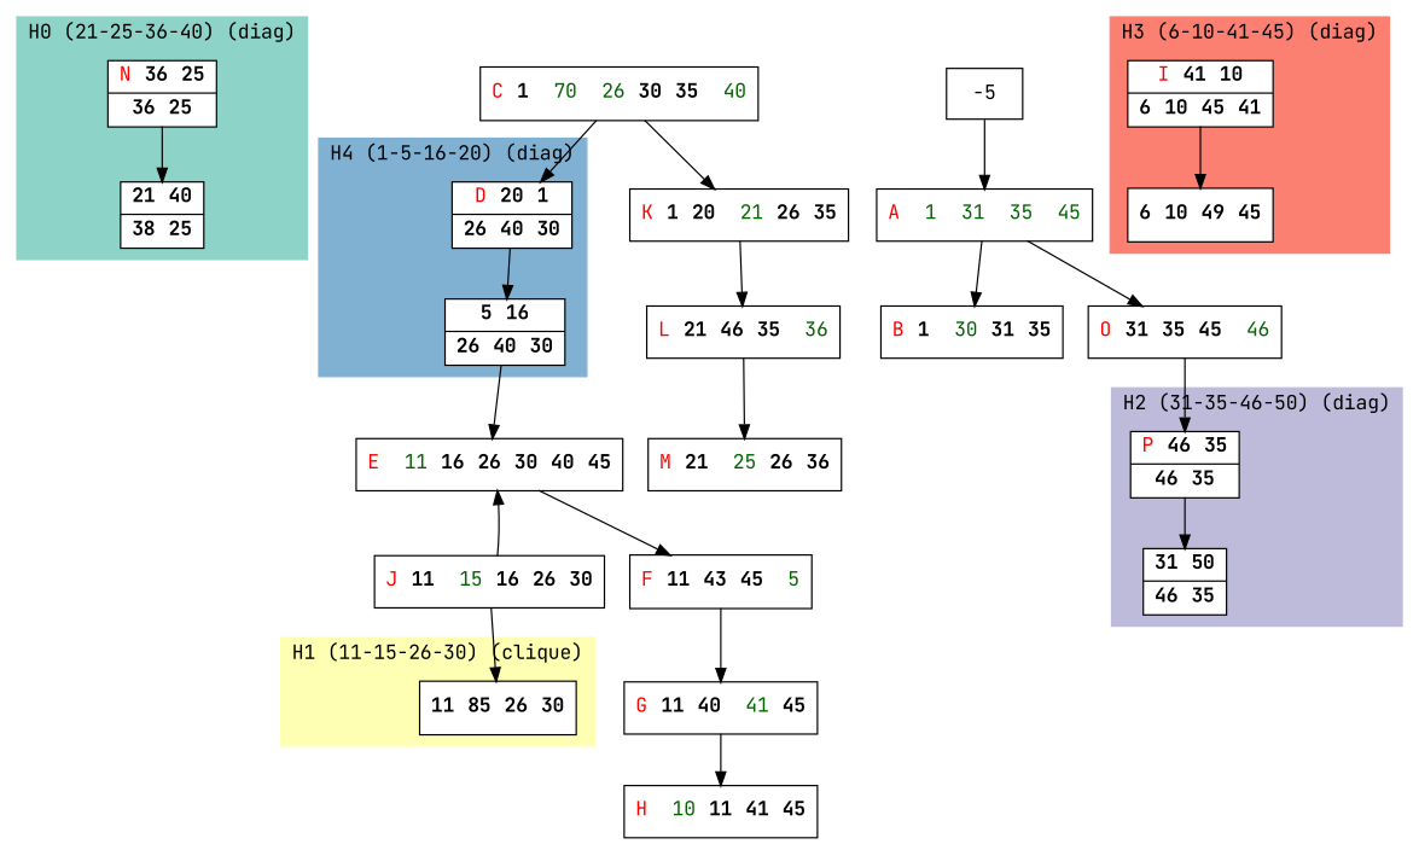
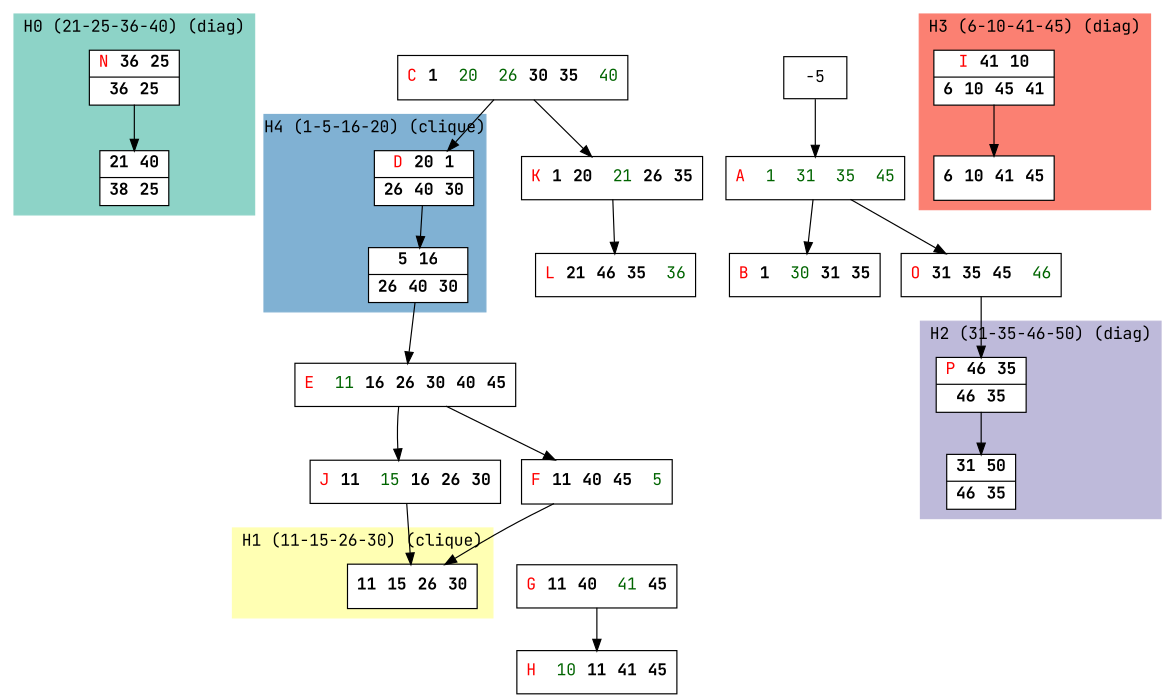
  digraph {
    fontname="JetBrains Mono"
    node [fontname="JetBrains Mono" shape=record]
    edge [fontname="JetBrains Mono"]
    n1 [fillcolor=white label=<{  <FONT COLOR="RED">N</FONT> <b>36</b> <b>25</b>|  <b>36</b> <b>25</b>}> style=filled]
    n2 [fillcolor=white label=<{ <b>21</b> <b>40</b>|  <b>38</b> <b>25</b>}> style=filled]
-   n3 [fillcolor=white label=<{ <b>11</b> <b>85</b> <b>26</b> <b>30</b>}> style=filled]
+   n3 [fillcolor=white label=<{ <b>11</b> <b>15</b> <b>26</b> <b>30</b>}> style=filled]
    n4 [fillcolor=white label=<{  <FONT COLOR="RED">P</FONT> <b>46</b> <b>35</b>|  <b>46</b> <b>35</b>}> style=filled]
    n5 [fillcolor=white label=<{ <b>31</b> <b>50</b>|  <b>46</b> <b>35</b>}> style=filled]
    n6 [fillcolor=white label=<{  <FONT COLOR="RED">I</FONT> <b>41</b> <b>10</b>|  <b>6</b> <b>10</b> <b>45</b> <b>41</b>}> style=filled]
-   n7 [fillcolor=white label=<{ <b>6</b> <b>10</b> <b>49</b> <b>45</b>}> style=filled]
+   n7 [fillcolor=white label=<{ <b>6</b> <b>10</b> <b>41</b> <b>45</b>}> style=filled]
    n8 [fillcolor=white label=<{  <FONT COLOR="RED">D</FONT> <b>20</b> <b>1</b>|  <b>26</b> <b>40</b> <b>30</b>}> style=filled]
    n9 [fillcolor=white label=<{ <b>5</b> <b>16</b>|  <b>26</b> <b>40</b> <b>30</b>}> style=filled]
    n10 [label=<{  <FONT COLOR="RED">E</FONT>  <FONT COLOR="DARKGREEN">11</FONT> <b>16</b> <b>26</b> <b>30</b> <b>40</b> <b>45</b>}>]
-   n11 [label=<{  <FONT COLOR="RED">F</FONT> <b>11</b> <b>43</b> <b>45</b>  <FONT COLOR="DARKGREEN">5</FONT>}>]
+   n11 [label=<{  <FONT COLOR="RED">F</FONT> <b>11</b> <b>40</b> <b>45</b>  <FONT COLOR="DARKGREEN">5</FONT>}>]
    n12 [label=<{  <FONT COLOR="RED">J</FONT> <b>11</b>  <FONT COLOR="DARKGREEN">15</FONT> <b>16</b> <b>26</b> <b>30</b>}>]
    n13 [label=<{  <FONT COLOR="RED">A</FONT>  <FONT COLOR="DARKGREEN">1</FONT>  <FONT COLOR="DARKGREEN">31</FONT>  <FONT COLOR="DARKGREEN">35</FONT>  <FONT COLOR="DARKGREEN">45</FONT>}>]
    n14 [label=<{  <FONT COLOR="RED">B</FONT> <b>1</b>  <FONT COLOR="DARKGREEN">30</FONT> <b>31</b> <b>35</b>}>]
    n15 [label=<{  <FONT COLOR="RED">O</FONT> <b>31</b> <b>35</b> <b>45</b>  <FONT COLOR="DARKGREEN">46</FONT>}>]
    n16 [label=-5 shape=box]
-   n17 [label=<{  <FONT COLOR="RED">C</FONT> <b>1</b>  <FONT COLOR="DARKGREEN">70</FONT>  <FONT COLOR="DARKGREEN">26</FONT> <b>30</b> <b>35</b>  <FONT COLOR="DARKGREEN">40</FONT>}>]
+   n17 [label=<{  <FONT COLOR="RED">C</FONT> <b>1</b>  <FONT COLOR="DARKGREEN">20</FONT>  <FONT COLOR="DARKGREEN">26</FONT> <b>30</b> <b>35</b>  <FONT COLOR="DARKGREEN">40</FONT>}>]
    n18 [label=<{  <FONT COLOR="RED">K</FONT> <b>1</b> <b>20</b>  <FONT COLOR="DARKGREEN">21</FONT> <b>26</b> <b>35</b>}>]
    n19 [label=<{  <FONT COLOR="RED">L</FONT> <b>21</b> <b>46</b> <b>35</b>  <FONT COLOR="DARKGREEN">36</FONT>}>]
    n20 [label=<{  <FONT COLOR="RED">G</FONT> <b>11</b> <b>40</b>  <FONT COLOR="DARKGREEN">41</FONT> <b>45</b>}>]
    n21 [label=<{  <FONT COLOR="RED">H</FONT>  <FONT COLOR="DARKGREEN">10</FONT> <b>11</b> <b>41</b> <b>45</b>}>]
-   n22 [label=<{  <FONT COLOR="RED">M</FONT> <b>21</b>  <FONT COLOR="DARKGREEN">25</FONT> <b>26</b> <b>36</b>}>]
    subgraph cluster_1 {
      color="#8DD3C7"
      label="H0 (21-25-36-40) (diag)"
      labeljust=l
      style=filled
      n1
      n2
    }
    subgraph cluster_2 {
      color="#FFFFB3"
      label="H1 (11-15-26-30) (clique)"
      labeljust=l
      style=filled
      n3
    }
    subgraph cluster_3 {
      color="#BEBADA"
      label="H2 (31-35-46-50) (diag)"
      labeljust=l
      style=filled
      n4
      n5
    }
    subgraph cluster_4 {
      color="#FB8072"
      label="H3 (6-10-41-45) (diag)"
      labeljust=l
      style=filled
      n6
      n7
    }
    subgraph cluster_5 {
      color="#80B1D3"
-     label="H4 (1-5-16-20) (diag)"
+     label="H4 (1-5-16-20) (clique)"
      labeljust=l
      style=filled
      n8
      n9
    }
    n1 -> n2
    n4 -> n5
    n6 -> n7
    n8 -> n9
    n9 -> n10
    n10 -> n11
-   n12 -> n10
-   n11 -> n20
+   n10 -> n12
+   n11 -> n3
    n12 -> n3
    n13 -> n14
    n13 -> n15
    n15 -> n4
    n16 -> n13
    n17 -> n8
    n17 -> n18
    n18 -> n19
-   n19 -> n22
    n20 -> n21
  }
